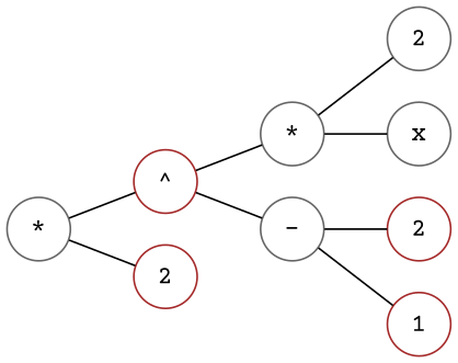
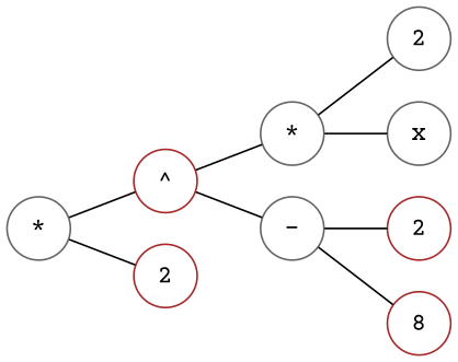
  graph {
    rankdir=LR
    fontname="Courier Prime"
    node [shape=circle color=gray40 fontname="Courier Prime"]
    edge [fontname="Courier Prime"]
    n1 [label=2]
    n2 [label="*"]
    n3 [label=x]
    n4 [label="^" color=brown]
    n5 [label="-"]
    n6 [label=2 color=brown]
-   n7 [label=1 color=brown]
+   n7 [label=8 color=brown]
    n8 [label="*"]
    n9 [label=2 color=brown]
    n2 -- n1
    n2 -- n3
    n4 -- n2
    n4 -- n5
    n5 -- n6
    n5 -- n7
    n8 -- n4
    n8 -- n9
  }
